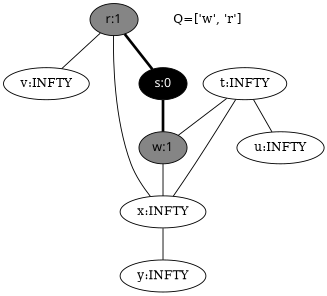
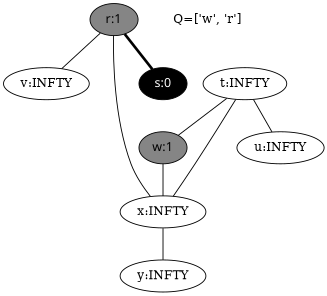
  graph {
    edge [penwidth=1]
    n1 [fillcolor=gray52 fontname="time-bold" label="r:1" style=filled]
    n2 [fillcolor=black fontcolor=white fontname="time-bold" label="s:0" style=filled]
    n3 [label="v:INFTY"]
    n4 [label="x:INFTY"]
    n5 [fillcolor=gray52 fontname="time-bold" label="w:1" style=filled]
    n6 [label="t:INFTY"]
    n7 [label="u:INFTY"]
    n8 [label="y:INFTY"]
    n9 [color=white label="Q=['w', 'r']"]
    n1 -- n2 [penwidth=3]
    n1 -- n3
    n1 -- n4
-   n2 -- n5 [penwidth=3]
    n4 -- n8
    n5 -- n4
    n6 -- n4
    n6 -- n5
    n6 -- n7
  }
